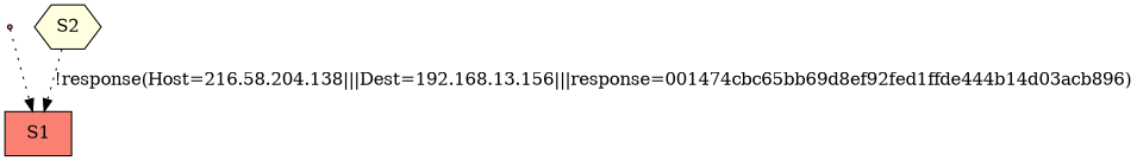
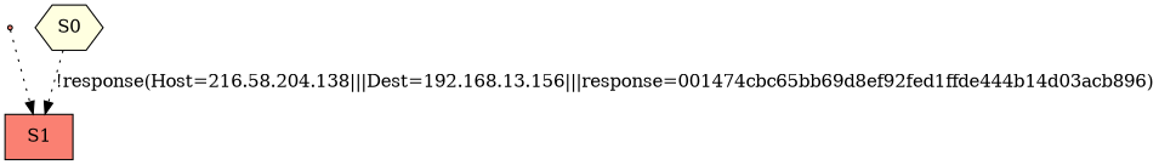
  digraph {
    node [fillcolor=salmon style=filled]
    edge [style=dotted]
    S00 [shape=point]
    n2 [label=S1 shape=box]
-   n3 [fillcolor=lightyellow label=S2 shape=hexagon]
+   n3 [fillcolor=lightyellow label=S0 shape=hexagon]
    S00 -> n2
    n3 -> n2 [label="!response(Host=216.58.204.138|||Dest=192.168.13.156|||response=001474cbc65bb69d8ef92fed1ffde444b14d03acb896)"]
  }
